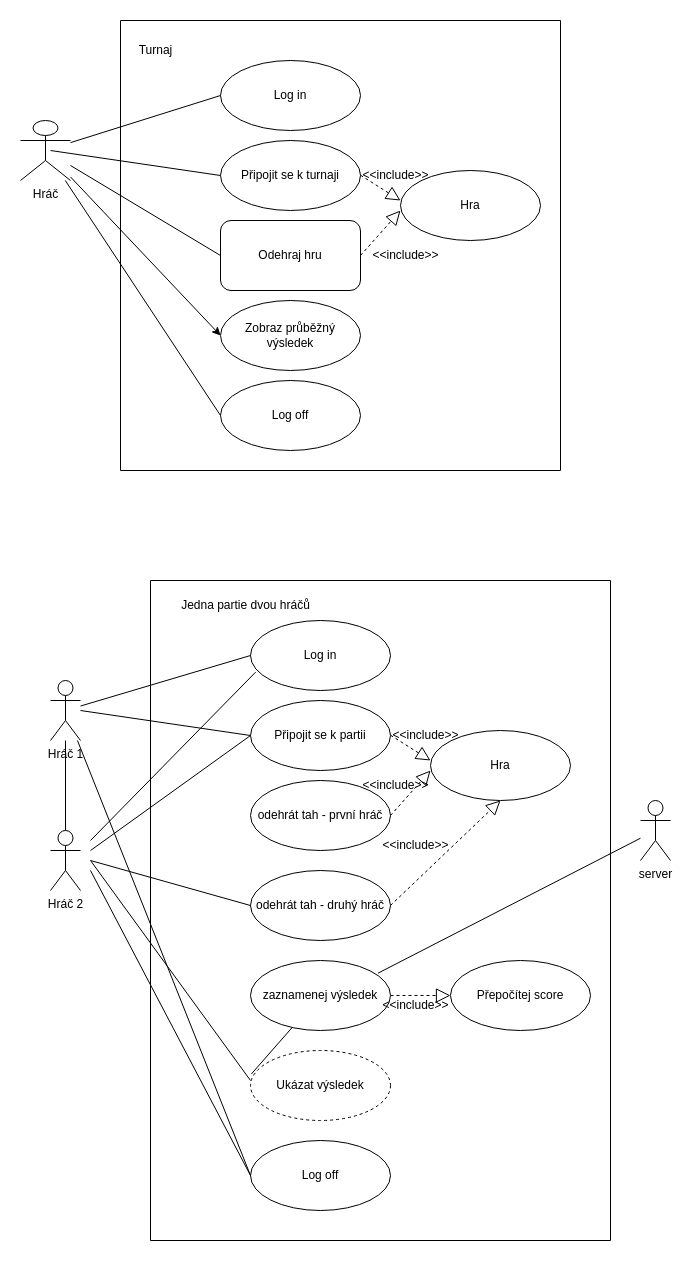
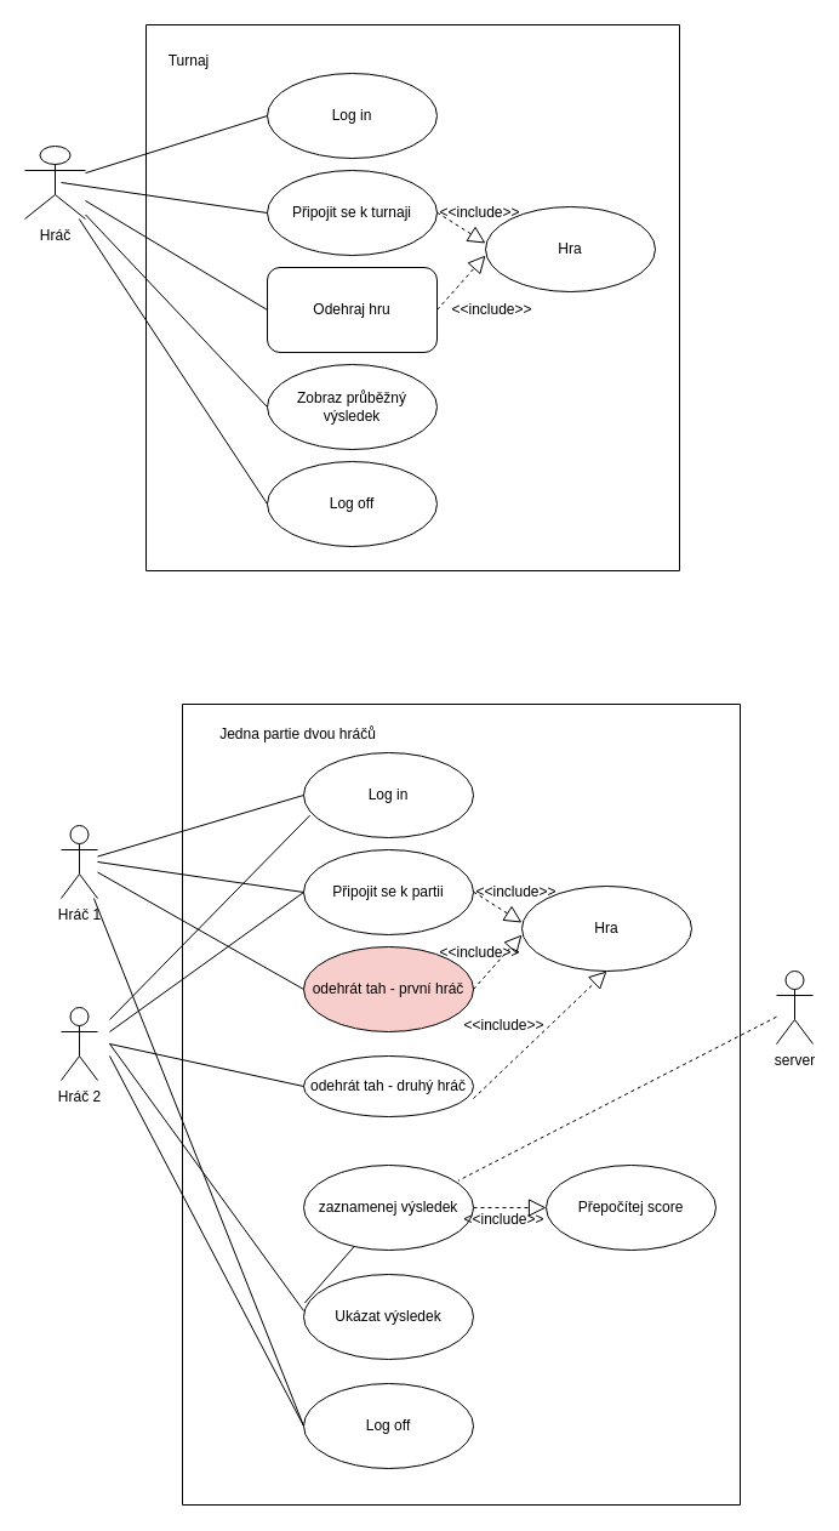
  <mxCell id="0" />
  <mxCell id="1" parent="0" />
  <mxCell id="2" value="" style="swimlane;startSize=0;" vertex="1" parent="1"><mxGeometry x="120" y="20" width="440" height="450" as="geometry" /></mxCell>
  <mxCell id="3" value="Turnaj" style="text;html=1;align=center;verticalAlign=middle;resizable=0;points=[];autosize=1;strokeColor=none;fillColor=none;" vertex="1" parent="2"><mxGeometry x="5" y="15" width="60" height="30" as="geometry" /></mxCell>
  <mxCell id="4" value="Log in" style="ellipse;whiteSpace=wrap;html=1;" vertex="1" parent="2"><mxGeometry x="100" y="40" width="140" height="70" as="geometry" /></mxCell>
  <mxCell id="5" value="Log off" style="ellipse;whiteSpace=wrap;html=1;" vertex="1" parent="2"><mxGeometry x="100" y="360" width="140" height="70" as="geometry" /></mxCell>
  <mxCell id="6" value="Odehraj hru" style="whiteSpace=wrap;html=1;rounded=1;" vertex="1" parent="2"><mxGeometry x="100" y="200" width="140" height="70" as="geometry" /></mxCell>
  <mxCell id="7" value="Připojit se k turnaji" style="ellipse;whiteSpace=wrap;html=1;" vertex="1" parent="2"><mxGeometry x="100" y="120" width="140" height="70" as="geometry" /></mxCell>
  <mxCell id="8" value="" style="endArrow=none;html=1;rounded=0;entryX=0;entryY=0.5;entryDx=0;entryDy=0;" edge="1" parent="2"><mxGeometry width="50" height="50" relative="1" as="geometry"><mxPoint x="-70" y="130" as="sourcePoint" /><mxPoint x="100.0" y="155" as="targetPoint" /></mxGeometry></mxCell>
  <mxCell id="9" value="Hra" style="ellipse;whiteSpace=wrap;html=1;" vertex="1" parent="2"><mxGeometry x="280" y="150" width="140" height="70" as="geometry" /></mxCell>
  <mxCell id="10" value="" style="endArrow=block;dashed=1;endFill=0;endSize=12;html=1;rounded=0;entryX=0;entryY=0.429;entryDx=0;entryDy=0;entryPerimeter=0;" edge="1" parent="2" target="9"><mxGeometry width="160" relative="1" as="geometry"><mxPoint x="240" y="154.66" as="sourcePoint" /><mxPoint x="400" y="154.66" as="targetPoint" /></mxGeometry></mxCell>
  <mxCell id="11" value="" style="endArrow=block;dashed=1;endFill=0;endSize=12;html=1;rounded=0;entryX=0;entryY=0.572;entryDx=0;entryDy=0;entryPerimeter=0;exitX=1;exitY=0.5;exitDx=0;exitDy=0;" edge="1" parent="2" source="6" target="9"><mxGeometry width="160" relative="1" as="geometry"><mxPoint x="250" y="164.66" as="sourcePoint" /><mxPoint x="290" y="190.03" as="targetPoint" /></mxGeometry></mxCell>
  <mxCell id="12" value="&amp;lt;&amp;lt;include&amp;gt;&amp;gt;" style="text;html=1;align=center;verticalAlign=middle;resizable=0;points=[];autosize=1;strokeColor=none;fillColor=none;" vertex="1" parent="2"><mxGeometry x="240" y="220" width="90" height="30" as="geometry" /></mxCell>
  <mxCell id="13" value="&amp;lt;&amp;lt;include&amp;gt;&amp;gt;" style="text;html=1;align=center;verticalAlign=middle;resizable=0;points=[];autosize=1;strokeColor=none;fillColor=none;" vertex="1" parent="2"><mxGeometry x="230" y="140" width="90" height="30" as="geometry" /></mxCell>
  <mxCell id="14" value="Hráč" style="shape=umlActor;verticalLabelPosition=bottom;verticalAlign=top;html=1;" vertex="1" parent="1"><mxGeometry x="20" y="120" width="50" height="60" as="geometry" /></mxCell>
  <mxCell id="15" value="" style="endArrow=none;html=1;rounded=0;entryX=0;entryY=0.5;entryDx=0;entryDy=0;" edge="1" parent="1" source="14" target="4"><mxGeometry width="50" height="50" relative="1" as="geometry"><mxPoint x="140" y="140" as="sourcePoint" /><mxPoint x="190" y="90" as="targetPoint" /></mxGeometry></mxCell>
  <mxCell id="16" value="" style="endArrow=none;html=1;rounded=0;entryX=0;entryY=0.5;entryDx=0;entryDy=0;" edge="1" parent="1" source="14" target="5"><mxGeometry width="50" height="50" relative="1" as="geometry"><mxPoint x="60" y="190" as="sourcePoint" /><mxPoint x="190" y="200" as="targetPoint" /></mxGeometry></mxCell>
  <mxCell id="17" value="" style="endArrow=none;html=1;rounded=0;entryX=0;entryY=0.5;entryDx=0;entryDy=0;" edge="1" parent="1" source="14" target="6"><mxGeometry width="50" height="50" relative="1" as="geometry"><mxPoint x="60" y="180" as="sourcePoint" /><mxPoint x="190" y="270" as="targetPoint" /></mxGeometry></mxCell>
  <mxCell id="18" value="Zobraz průběžný výsledek" style="ellipse;whiteSpace=wrap;html=1;" vertex="1" parent="1"><mxGeometry x="220" y="300" width="140" height="70" as="geometry" /></mxCell>
- <mxCell id="19" value="" style="endArrow=classic;html=1;rounded=0;entryX=0;entryY=0.5;entryDx=0;entryDy=0;" edge="1" parent="1" source="14" target="18"><mxGeometry width="50" height="50" relative="1" as="geometry"><mxPoint x="60" y="190" as="sourcePoint" /><mxPoint x="-60" y="220" as="targetPoint" /></mxGeometry></mxCell>
+ <mxCell id="19" value="" style="endArrow=none;html=1;rounded=0;entryX=0;entryY=0.5;entryDx=0;entryDy=0;" edge="1" parent="1" source="14" target="18"><mxGeometry width="50" height="50" relative="1" as="geometry"><mxPoint x="60" y="190" as="sourcePoint" /><mxPoint x="-60" y="220" as="targetPoint" /></mxGeometry></mxCell>
  <mxCell id="20" value="" style="swimlane;startSize=0;" vertex="1" parent="1"><mxGeometry x="150" y="580" width="460" height="660" as="geometry" /></mxCell>
  <mxCell id="21" value="Jedna partie dvou hráčů" style="text;html=1;align=center;verticalAlign=middle;resizable=0;points=[];autosize=1;strokeColor=none;fillColor=none;" vertex="1" parent="20"><mxGeometry x="20" y="10" width="150" height="30" as="geometry" /></mxCell>
  <mxCell id="22" value="Log in" style="ellipse;whiteSpace=wrap;html=1;" vertex="1" parent="20"><mxGeometry x="100" y="40" width="140" height="70" as="geometry" /></mxCell>
- <mxCell id="23" value="odehrát tah - první hráč" style="ellipse;whiteSpace=wrap;html=1;" vertex="1" parent="20"><mxGeometry x="100" y="200" width="140" height="70" as="geometry" /></mxCell>
+ <mxCell id="23" value="odehrát tah - první hráč" style="ellipse;whiteSpace=wrap;html=1;fillColor=#f8cecc;" vertex="1" parent="20"><mxGeometry x="100" y="200" width="140" height="70" as="geometry" /></mxCell>
  <mxCell id="24" value="Připojit se k partii" style="ellipse;whiteSpace=wrap;html=1;" vertex="1" parent="20"><mxGeometry x="100" y="120" width="140" height="70" as="geometry" /></mxCell>
  <mxCell id="25" value="" style="endArrow=none;html=1;rounded=0;entryX=0;entryY=0.5;entryDx=0;entryDy=0;" edge="1" parent="20"><mxGeometry width="50" height="50" relative="1" as="geometry"><mxPoint x="-70" y="130" as="sourcePoint" /><mxPoint x="100.0" y="155" as="targetPoint" /></mxGeometry></mxCell>
  <mxCell id="26" value="Hra" style="ellipse;whiteSpace=wrap;html=1;" vertex="1" parent="20"><mxGeometry x="280" y="150" width="140" height="70" as="geometry" /></mxCell>
  <mxCell id="27" value="" style="endArrow=block;dashed=1;endFill=0;endSize=12;html=1;rounded=0;entryX=0;entryY=0.429;entryDx=0;entryDy=0;entryPerimeter=0;" edge="1" parent="20" target="26"><mxGeometry width="160" relative="1" as="geometry"><mxPoint x="240" y="154.66" as="sourcePoint" /><mxPoint x="400" y="154.66" as="targetPoint" /></mxGeometry></mxCell>
  <mxCell id="28" value="" style="endArrow=block;dashed=1;endFill=0;endSize=12;html=1;rounded=0;entryX=0;entryY=0.572;entryDx=0;entryDy=0;entryPerimeter=0;exitX=1;exitY=0.5;exitDx=0;exitDy=0;" edge="1" parent="20" source="23" target="26"><mxGeometry width="160" relative="1" as="geometry"><mxPoint x="250" y="164.66" as="sourcePoint" /><mxPoint x="290" y="190.03" as="targetPoint" /></mxGeometry></mxCell>
  <mxCell id="29" value="&amp;lt;&amp;lt;include&amp;gt;&amp;gt;" style="text;html=1;align=center;verticalAlign=middle;resizable=0;points=[];autosize=1;strokeColor=none;fillColor=none;" vertex="1" parent="20"><mxGeometry x="200" y="190" width="90" height="30" as="geometry" /></mxCell>
  <mxCell id="30" value="&amp;lt;&amp;lt;include&amp;gt;&amp;gt;" style="text;html=1;align=center;verticalAlign=middle;resizable=0;points=[];autosize=1;strokeColor=none;fillColor=none;" vertex="1" parent="20"><mxGeometry x="230" y="140" width="90" height="30" as="geometry" /></mxCell>
  <mxCell id="31" value="Přepočítej score" style="ellipse;whiteSpace=wrap;html=1;" vertex="1" parent="20"><mxGeometry x="300" y="380" width="140" height="70" as="geometry" /></mxCell>
  <mxCell id="32" value="" style="endArrow=block;dashed=1;endFill=0;endSize=12;html=1;rounded=0;entryX=0;entryY=0.5;entryDx=0;entryDy=0;exitX=1;exitY=0.5;exitDx=0;exitDy=0;" edge="1" parent="20" target="31"><mxGeometry width="160" relative="1" as="geometry"><mxPoint x="240.0" y="414.96" as="sourcePoint" /><mxPoint x="280" y="370.0" as="targetPoint" /></mxGeometry></mxCell>
  <mxCell id="33" value="Log off" style="ellipse;whiteSpace=wrap;html=1;" vertex="1" parent="20"><mxGeometry x="100" y="560" width="140" height="70" as="geometry" /></mxCell>
  <mxCell id="34" value="zaznamenej výsledek" style="ellipse;whiteSpace=wrap;html=1;" vertex="1" parent="20"><mxGeometry x="100" y="380" width="140" height="70" as="geometry" /></mxCell>
- <mxCell id="35" value="odehrát tah - druhý hráč" style="ellipse;whiteSpace=wrap;html=1;" vertex="1" parent="20"><mxGeometry x="100" y="290" width="140" height="70" as="geometry" /></mxCell>
+ <mxCell id="35" value="odehrát tah - druhý hráč" style="ellipse;whiteSpace=wrap;html=1;" vertex="1" parent="20"><mxGeometry x="100" y="290" width="140" height="50" as="geometry" /></mxCell>
  <mxCell id="36" value="" style="endArrow=block;dashed=1;endFill=0;endSize=12;html=1;rounded=0;entryX=0.5;entryY=1;entryDx=0;entryDy=0;exitX=1;exitY=0.5;exitDx=0;exitDy=0;" edge="1" parent="20" target="26"><mxGeometry width="160" relative="1" as="geometry"><mxPoint x="240.0" y="324.96" as="sourcePoint" /><mxPoint x="280" y="280.0" as="targetPoint" /></mxGeometry></mxCell>
  <mxCell id="37" value="&amp;lt;&amp;lt;include&amp;gt;&amp;gt;" style="text;html=1;align=center;verticalAlign=middle;resizable=0;points=[];autosize=1;strokeColor=none;fillColor=none;" vertex="1" parent="20"><mxGeometry x="220" y="250" width="90" height="30" as="geometry" /></mxCell>
- <mxCell id="38" value="Ukázat výsledek" style="ellipse;whiteSpace=wrap;html=1;dashed=1;" vertex="1" parent="20"><mxGeometry x="100" y="470" width="140" height="70" as="geometry" /></mxCell>
+ <mxCell id="38" value="Ukázat výsledek" style="ellipse;whiteSpace=wrap;html=1;" vertex="1" parent="20"><mxGeometry x="100" y="470" width="140" height="70" as="geometry" /></mxCell>
  <mxCell id="39" value="&amp;lt;&amp;lt;include&amp;gt;&amp;gt;" style="text;html=1;align=center;verticalAlign=middle;resizable=0;points=[];autosize=1;strokeColor=none;fillColor=none;" vertex="1" parent="20"><mxGeometry x="220" y="410" width="90" height="30" as="geometry" /></mxCell>
  <mxCell id="40" value="Hráč 1" style="shape=umlActor;verticalLabelPosition=bottom;verticalAlign=top;html=1;" vertex="1" parent="1"><mxGeometry x="50" y="680" width="30" height="60" as="geometry" /></mxCell>
  <mxCell id="41" value="" style="endArrow=none;html=1;rounded=0;entryX=0;entryY=0.5;entryDx=0;entryDy=0;" edge="1" parent="1" source="40" target="22"><mxGeometry width="50" height="50" relative="1" as="geometry"><mxPoint x="170" y="700" as="sourcePoint" /><mxPoint x="220" y="650" as="targetPoint" /></mxGeometry></mxCell>
  <mxCell id="42" value="" style="endArrow=none;html=1;rounded=0;entryX=0;entryY=0.5;entryDx=0;entryDy=0;" edge="1" parent="1" source="40" target="33"><mxGeometry width="50" height="50" relative="1" as="geometry"><mxPoint x="90" y="750" as="sourcePoint" /><mxPoint x="220" y="760" as="targetPoint" /></mxGeometry></mxCell>
- <mxCell id="43" value="" style="endArrow=none;html=1;rounded=0;" edge="1" parent="1" source="40" target="45"><mxGeometry width="50" height="50" relative="1" as="geometry"><mxPoint x="90" y="740" as="sourcePoint" /><mxPoint x="220" y="830" as="targetPoint" /></mxGeometry></mxCell>
- <mxCell id="44" value="" style="endArrow=none;html=1;rounded=0;entryX=0.911;entryY=0.181;entryDx=0;entryDy=0;entryPerimeter=0;" edge="1" parent="1" source="50" target="34"><mxGeometry width="50" height="50" relative="1" as="geometry"><mxPoint x="90" y="750" as="sourcePoint" /><mxPoint x="-30" y="780" as="targetPoint" /></mxGeometry></mxCell>
+ <mxCell id="43" value="" style="endArrow=none;html=1;rounded=0;entryX=0;entryY=0.5;entryDx=0;entryDy=0;" edge="1" parent="1" source="40" target="23"><mxGeometry width="50" height="50" relative="1" as="geometry"><mxPoint x="90" y="740" as="sourcePoint" /><mxPoint x="220" y="830" as="targetPoint" /></mxGeometry></mxCell>
+ <mxCell id="44" value="" style="endArrow=none;html=1;rounded=0;entryX=0.911;entryY=0.181;entryDx=0;entryDy=0;entryPerimeter=0;dashed=1;" edge="1" parent="1" source="50" target="34"><mxGeometry width="50" height="50" relative="1" as="geometry"><mxPoint x="90" y="750" as="sourcePoint" /><mxPoint x="-30" y="780" as="targetPoint" /></mxGeometry></mxCell>
  <mxCell id="45" value="Hráč 2" style="shape=umlActor;verticalLabelPosition=bottom;verticalAlign=top;html=1;" vertex="1" parent="1"><mxGeometry x="50" y="830" width="30" height="60" as="geometry" /></mxCell>
  <mxCell id="46" value="" style="endArrow=none;html=1;rounded=0;entryX=0;entryY=0.5;entryDx=0;entryDy=0;" edge="1" parent="1" target="24"><mxGeometry width="50" height="50" relative="1" as="geometry"><mxPoint x="90" y="850" as="sourcePoint" /><mxPoint x="320" y="790" as="targetPoint" /></mxGeometry></mxCell>
  <mxCell id="47" value="" style="endArrow=none;html=1;rounded=0;entryX=0.037;entryY=0.737;entryDx=0;entryDy=0;entryPerimeter=0;" edge="1" parent="1" target="22"><mxGeometry width="50" height="50" relative="1" as="geometry"><mxPoint x="90" y="840" as="sourcePoint" /><mxPoint x="320" y="790" as="targetPoint" /></mxGeometry></mxCell>
  <mxCell id="48" value="" style="endArrow=none;html=1;rounded=0;entryX=0;entryY=0.5;entryDx=0;entryDy=0;" edge="1" parent="1" target="35"><mxGeometry width="50" height="50" relative="1" as="geometry"><mxPoint x="90" y="860" as="sourcePoint" /><mxPoint x="320" y="790" as="targetPoint" /></mxGeometry></mxCell>
  <mxCell id="49" value="" style="endArrow=none;html=1;rounded=0;entryX=0;entryY=0.5;entryDx=0;entryDy=0;" edge="1" parent="1" target="33"><mxGeometry width="50" height="50" relative="1" as="geometry"><mxPoint x="90" y="870" as="sourcePoint" /><mxPoint x="320" y="850" as="targetPoint" /></mxGeometry></mxCell>
  <mxCell id="50" value="server&lt;br&gt;" style="shape=umlActor;verticalLabelPosition=bottom;verticalAlign=top;html=1;" vertex="1" parent="1"><mxGeometry x="640" y="800" width="30" height="60" as="geometry" /></mxCell>
  <mxCell id="51" value="" style="endArrow=none;html=1;rounded=0;exitX=0;exitY=0.429;exitDx=0;exitDy=0;exitPerimeter=0;" edge="1" parent="1" source="38"><mxGeometry width="50" height="50" relative="1" as="geometry"><mxPoint x="220" y="920" as="sourcePoint" /><mxPoint x="90" y="860" as="targetPoint" /></mxGeometry></mxCell>
  <mxCell id="52" value="" style="endArrow=none;html=1;rounded=0;exitX=0.006;exitY=0.336;exitDx=0;exitDy=0;exitPerimeter=0;" edge="1" parent="1" source="38" target="34"><mxGeometry width="50" height="50" relative="1" as="geometry"><mxPoint x="220" y="920" as="sourcePoint" /><mxPoint x="270" y="870" as="targetPoint" /></mxGeometry></mxCell>
